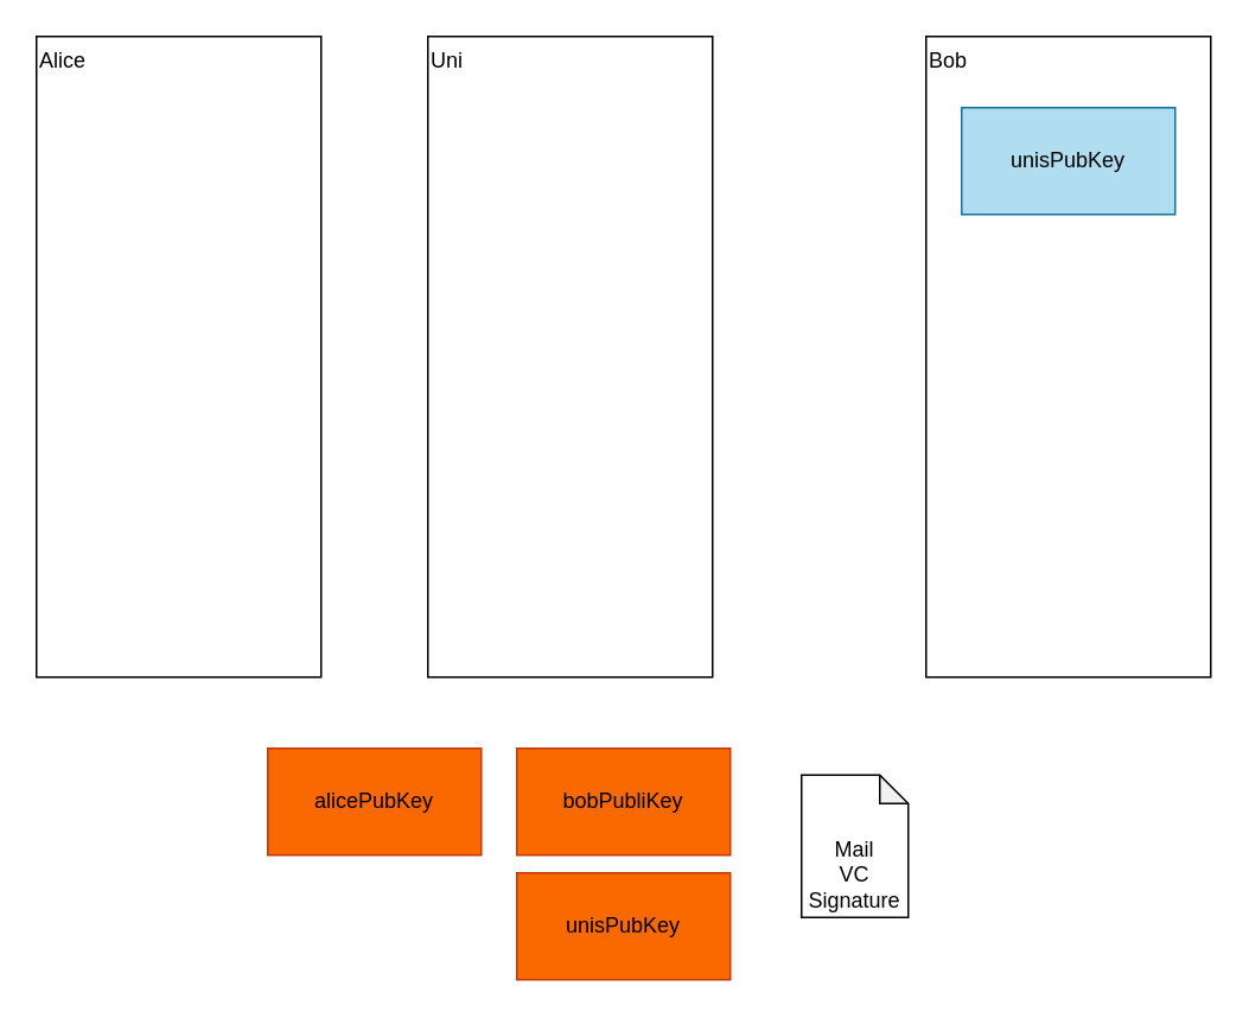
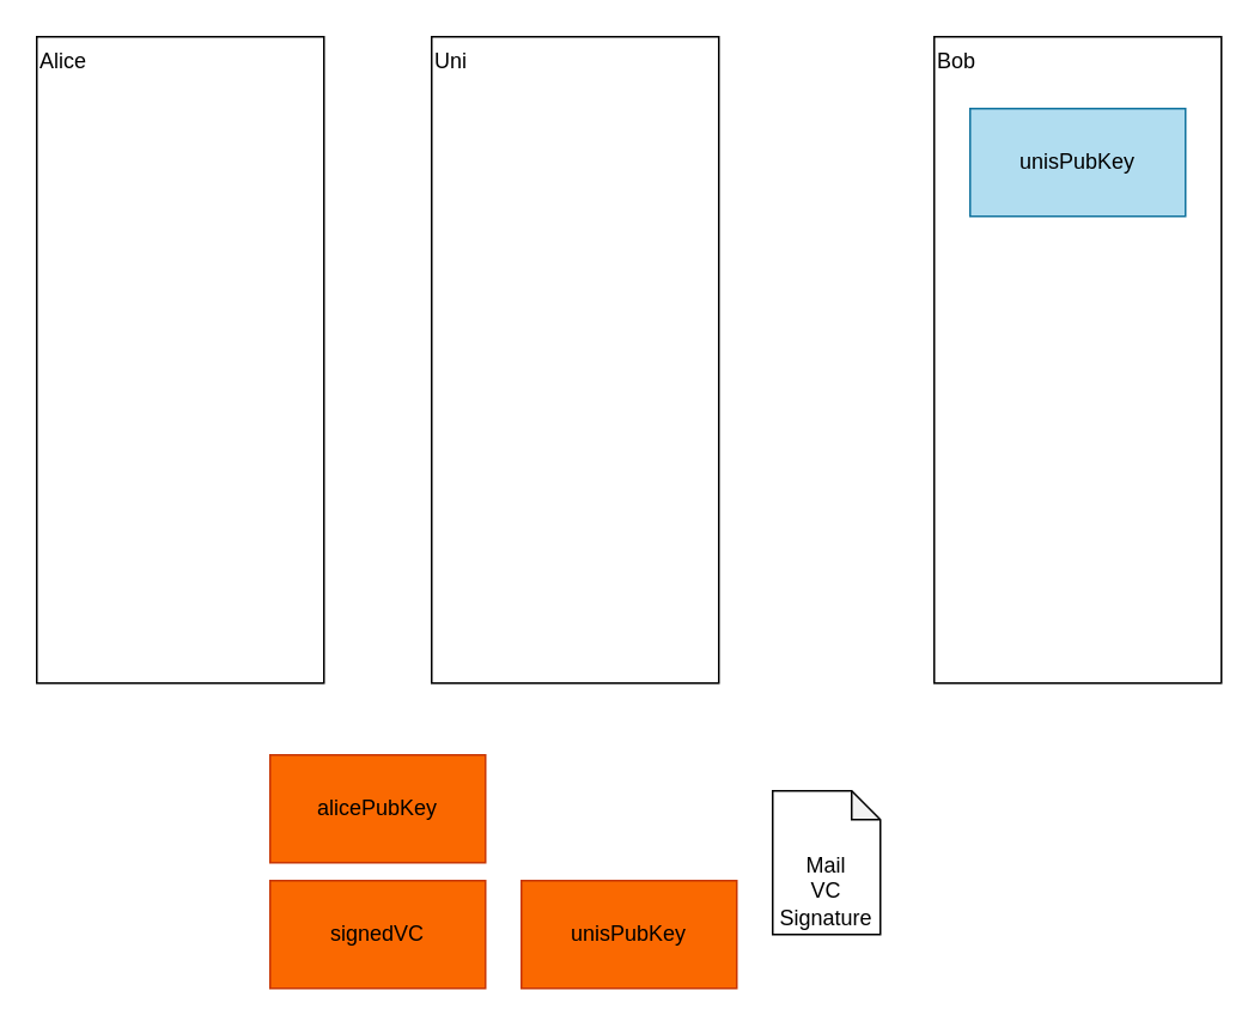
  <mxCell id="0" />
  <mxCell id="1" parent="0" />
  <mxCell id="2" value="Alice" style="rounded=0;whiteSpace=wrap;html=1;align=left;verticalAlign=top;" vertex="1" parent="1"><mxGeometry x="20" y="20" width="160" height="360" as="geometry" /></mxCell>
  <mxCell id="3" value="Uni" style="rounded=0;whiteSpace=wrap;html=1;align=left;verticalAlign=top;" vertex="1" parent="1"><mxGeometry x="240" y="20" width="160" height="360" as="geometry" /></mxCell>
  <mxCell id="4" value="Bob" style="rounded=0;whiteSpace=wrap;html=1;align=left;verticalAlign=top;" vertex="1" parent="1"><mxGeometry x="520" y="20" width="160" height="360" as="geometry" /></mxCell>
  <mxCell id="5" value="&lt;div&gt;alicePubKey&lt;/div&gt;" style="rounded=0;whiteSpace=wrap;html=1;fillColor=#fa6800;strokeColor=#C73500;fontColor=#000000;" vertex="1" parent="1"><mxGeometry x="150" y="420" width="120" height="60" as="geometry" /></mxCell>
- <mxCell id="6" value="bobPubliKey" style="rounded=0;whiteSpace=wrap;html=1;fillColor=#fa6800;strokeColor=#C73500;fontColor=#000000;" vertex="1" parent="1"><mxGeometry x="290" y="420" width="120" height="60" as="geometry" /></mxCell>
+ <mxCell id="7" value="signedVC" style="rounded=0;whiteSpace=wrap;html=1;fillColor=#fa6800;strokeColor=#C73500;fontColor=#000000;" vertex="1" parent="1"><mxGeometry x="150" y="490" width="120" height="60" as="geometry" /></mxCell>
  <mxCell id="8" value="unisPubKey" style="rounded=0;whiteSpace=wrap;html=1;fillColor=#fa6800;strokeColor=#C73500;fontColor=#000000;" vertex="1" parent="1"><mxGeometry x="290" y="490" width="120" height="60" as="geometry" /></mxCell>
- <mxCell id="9" value="Mail&lt;br&gt;VC&lt;br&gt;Signature" style="shape=note;whiteSpace=wrap;html=1;backgroundOutline=1;darkOpacity=0.05;align=center;verticalAlign=bottom;size=16;" vertex="1" parent="1"><mxGeometry x="450" y="435" width="60" height="80" as="geometry" /></mxCell>
+ <mxCell id="9" value="Mail&lt;br&gt;VC&lt;br&gt;Signature" style="shape=note;whiteSpace=wrap;html=1;backgroundOutline=1;darkOpacity=0.05;align=center;verticalAlign=bottom;size=16;" vertex="1" parent="1"><mxGeometry x="430" y="440" width="60" height="80" as="geometry" /></mxCell>
  <mxCell id="10" value="unisPubKey" style="rounded=0;whiteSpace=wrap;html=1;fillColor=#b1ddf0;strokeColor=#10739e;" vertex="1" parent="1"><mxGeometry x="540" y="60" width="120" height="60" as="geometry" /></mxCell>
